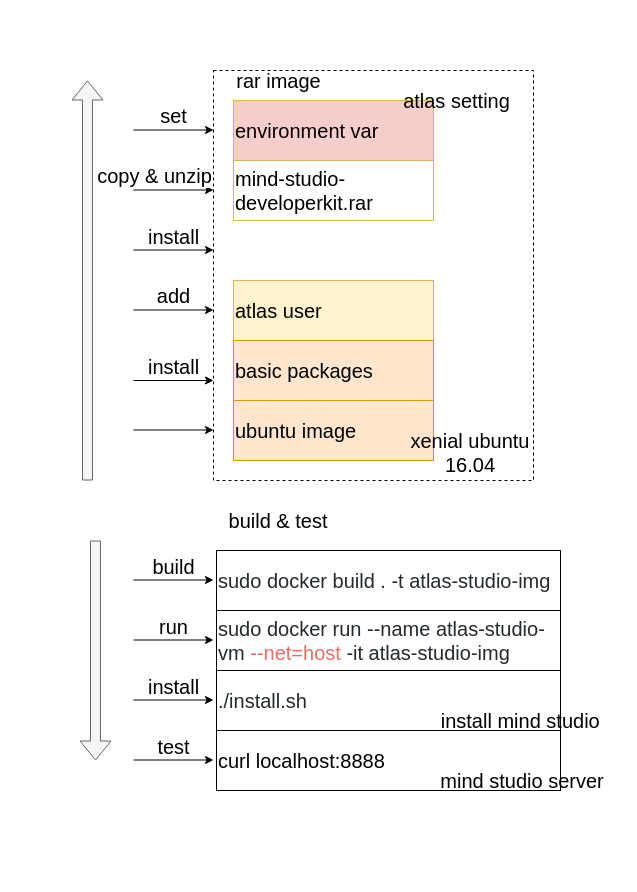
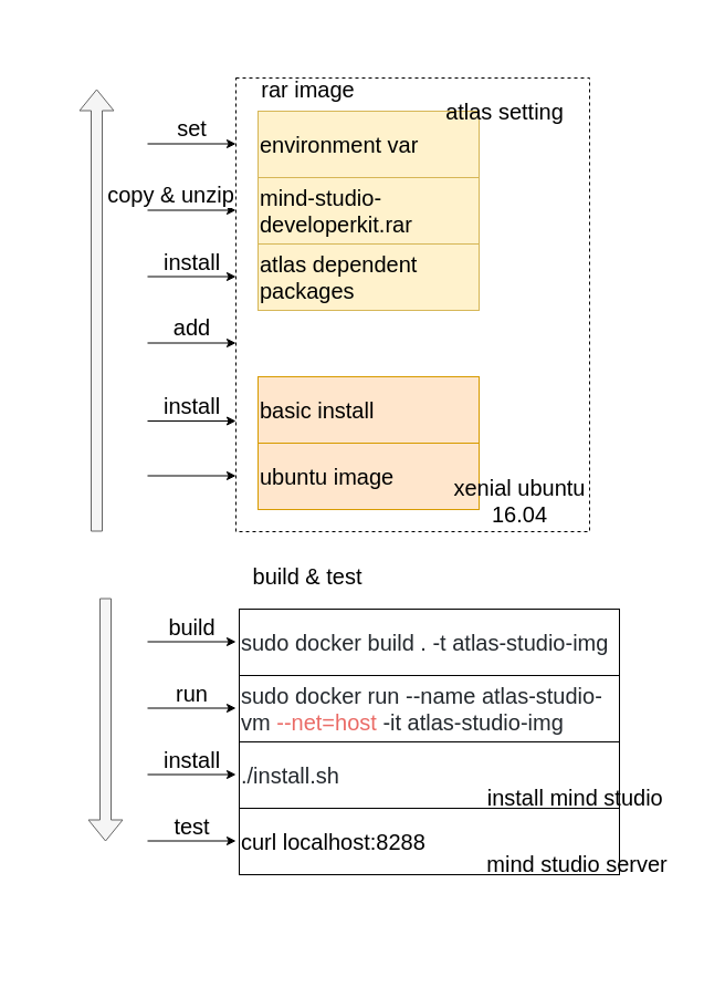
  <mxCell id="0" />
  <mxCell id="1" parent="0" />
  <mxCell id="2" value="" style="rounded=0;whiteSpace=wrap;html=1;strokeColor=#FFFFFF;" vertex="1" parent="1"><mxGeometry x="20" y="20" width="590" height="850" as="geometry" /></mxCell>
  <mxCell id="3" value="" style="rounded=0;whiteSpace=wrap;html=1;align=left;dashed=1;fontSize=20;" vertex="1" parent="1"><mxGeometry x="213" y="70" width="320" height="410" as="geometry" /></mxCell>
- <mxCell id="4" value="atlas user" style="rounded=0;whiteSpace=wrap;html=1;align=left;fillColor=#fff2cc;strokeColor=#d6b656;fontSize=20;" vertex="1" parent="1"><mxGeometry x="233" y="280" width="200" height="60" as="geometry" /></mxCell>
  <mxCell id="5" value="" style="endArrow=classic;html=1;fontSize=20;" edge="1" parent="1"><mxGeometry width="50" height="50" relative="1" as="geometry"><mxPoint x="133" y="429.5" as="sourcePoint" /><mxPoint x="213" y="429.5" as="targetPoint" /></mxGeometry></mxCell>
  <mxCell id="6" value="" style="shape=flexArrow;endArrow=classic;html=1;fillColor=#f5f5f5;strokeColor=#666666;fontSize=20;" edge="1" parent="1"><mxGeometry width="50" height="50" relative="1" as="geometry"><mxPoint x="87" y="480" as="sourcePoint" /><mxPoint x="87" y="80" as="targetPoint" /></mxGeometry></mxCell>
- <mxCell id="7" value="mind-studio-developerkit.rar" style="rounded=0;whiteSpace=wrap;html=1;align=left;fillColor=#ffffff;strokeColor=#d6b656;fontSize=20;" vertex="1" parent="1"><mxGeometry x="233" y="160" width="200" height="60" as="geometry" /></mxCell>
- <mxCell id="8" value="environment var" style="rounded=0;whiteSpace=wrap;html=1;align=left;fillColor=#f8cecc;strokeColor=#d6b656;fontSize=20;" vertex="1" parent="1"><mxGeometry x="233" y="100" width="200" height="60" as="geometry" /></mxCell>
+ <mxCell id="7" value="mind-studio-developerkit.rar" style="rounded=0;whiteSpace=wrap;html=1;align=left;fillColor=#fff2cc;strokeColor=#d6b656;fontSize=20;" vertex="1" parent="1"><mxGeometry x="233" y="160" width="200" height="60" as="geometry" /></mxCell>
+ <mxCell id="8" value="environment var" style="rounded=0;whiteSpace=wrap;html=1;align=left;fillColor=#fff2cc;strokeColor=#d6b656;fontSize=20;" vertex="1" parent="1"><mxGeometry x="233" y="100" width="200" height="60" as="geometry" /></mxCell>
  <mxCell id="9" value="ubuntu image" style="rounded=0;whiteSpace=wrap;html=1;align=left;fillColor=#ffe6cc;strokeColor=#d79b00;fontSize=20;" vertex="1" parent="1"><mxGeometry x="233" y="400" width="200" height="60" as="geometry" /></mxCell>
- <mxCell id="10" value="basic packages" style="rounded=0;whiteSpace=wrap;html=1;align=left;fillColor=#ffe6cc;strokeColor=#d79b00;fontSize=20;" vertex="1" parent="1"><mxGeometry x="233" y="340" width="200" height="60" as="geometry" /></mxCell>
+ <mxCell id="10" value="basic install" style="rounded=0;whiteSpace=wrap;html=1;align=left;fillColor=#ffe6cc;strokeColor=#d79b00;fontSize=20;" vertex="1" parent="1"><mxGeometry x="233" y="340" width="200" height="60" as="geometry" /></mxCell>
+ <mxCell id="11" value="atlas dependent packages" style="rounded=0;whiteSpace=wrap;html=1;align=left;fillColor=#fff2cc;strokeColor=#d6b656;fontSize=20;" vertex="1" parent="1"><mxGeometry x="233" y="220" width="200" height="60" as="geometry" /></mxCell>
  <mxCell id="12" value="rar image" style="text;html=1;strokeColor=none;fillColor=none;align=center;verticalAlign=middle;whiteSpace=wrap;rounded=0;dashed=1;fontSize=20;" vertex="1" parent="1"><mxGeometry x="210" y="70" width="137" height="20" as="geometry" /></mxCell>
  <mxCell id="13" value="" style="endArrow=classic;html=1;fontSize=20;" edge="1" parent="1"><mxGeometry width="50" height="50" relative="1" as="geometry"><mxPoint x="133" y="380" as="sourcePoint" /><mxPoint x="213" y="380" as="targetPoint" /></mxGeometry></mxCell>
  <mxCell id="14" value="install" style="text;html=1;resizable=0;points=[];align=center;verticalAlign=middle;labelBackgroundColor=#ffffff;fontSize=20;" vertex="1" connectable="0" parent="13"><mxGeometry x="-0.425" y="2" relative="1" as="geometry"><mxPoint x="16" y="-13" as="offset" /></mxGeometry></mxCell>
  <mxCell id="15" value="xenial ubuntu 16.04" style="text;html=1;strokeColor=none;fillColor=none;align=center;verticalAlign=middle;whiteSpace=wrap;rounded=0;dashed=1;fontSize=20;" vertex="1" parent="1"><mxGeometry x="388" y="442" width="164" height="20" as="geometry" /></mxCell>
  <mxCell id="16" value="" style="endArrow=classic;html=1;fontSize=20;" edge="1" parent="1"><mxGeometry width="50" height="50" relative="1" as="geometry"><mxPoint x="133" y="309.5" as="sourcePoint" /><mxPoint x="213" y="309.5" as="targetPoint" /></mxGeometry></mxCell>
  <mxCell id="17" value="add" style="text;html=1;resizable=0;points=[];align=center;verticalAlign=middle;labelBackgroundColor=#ffffff;fontSize=20;" vertex="1" connectable="0" parent="16"><mxGeometry x="-0.425" y="2" relative="1" as="geometry"><mxPoint x="16" y="-13" as="offset" /></mxGeometry></mxCell>
  <mxCell id="18" value="" style="endArrow=classic;html=1;fontSize=20;" edge="1" parent="1"><mxGeometry width="50" height="50" relative="1" as="geometry"><mxPoint x="133" y="249.5" as="sourcePoint" /><mxPoint x="213" y="249.5" as="targetPoint" /></mxGeometry></mxCell>
  <mxCell id="19" value="install" style="text;html=1;resizable=0;points=[];align=center;verticalAlign=middle;labelBackgroundColor=#ffffff;fontSize=20;" vertex="1" connectable="0" parent="18"><mxGeometry x="-0.425" y="2" relative="1" as="geometry"><mxPoint x="16" y="-12" as="offset" /></mxGeometry></mxCell>
  <mxCell id="20" value="" style="endArrow=classic;html=1;fontSize=20;" edge="1" parent="1"><mxGeometry width="50" height="50" relative="1" as="geometry"><mxPoint x="133" y="189.5" as="sourcePoint" /><mxPoint x="213" y="189.5" as="targetPoint" /></mxGeometry></mxCell>
  <mxCell id="21" value="copy &amp;amp; unzip" style="text;html=1;resizable=0;points=[];align=center;verticalAlign=middle;labelBackgroundColor=#ffffff;fontSize=20;" vertex="1" connectable="0" parent="20"><mxGeometry x="-0.425" y="2" relative="1" as="geometry"><mxPoint x="-3" y="-13" as="offset" /></mxGeometry></mxCell>
  <mxCell id="22" value="" style="endArrow=classic;html=1;fontSize=20;" edge="1" parent="1"><mxGeometry width="50" height="50" relative="1" as="geometry"><mxPoint x="133" y="129.5" as="sourcePoint" /><mxPoint x="213" y="129.5" as="targetPoint" /></mxGeometry></mxCell>
  <mxCell id="23" value="set" style="text;html=1;resizable=0;points=[];align=center;verticalAlign=middle;labelBackgroundColor=#ffffff;fontSize=20;" vertex="1" connectable="0" parent="22"><mxGeometry x="-0.425" y="2" relative="1" as="geometry"><mxPoint x="16" y="-13" as="offset" /></mxGeometry></mxCell>
  <mxCell id="24" value="atlas setting" style="text;html=1;strokeColor=none;fillColor=none;align=center;verticalAlign=middle;whiteSpace=wrap;rounded=0;dashed=1;fontSize=20;" vertex="1" parent="1"><mxGeometry x="393" y="90" width="127" height="20" as="geometry" /></mxCell>
  <mxCell id="25" value="" style="shape=flexArrow;endArrow=classic;html=1;fillColor=#f5f5f5;strokeColor=#666666;fontSize=20;" edge="1" parent="1"><mxGeometry width="50" height="50" relative="1" as="geometry"><mxPoint x="95" y="540" as="sourcePoint" /><mxPoint x="95" y="760" as="targetPoint" /></mxGeometry></mxCell>
  <mxCell id="26" value="&lt;span style=&quot;color: rgb(36, 41, 46); font-size: 20px; background-color: rgb(255, 255, 255);&quot;&gt;sudo docker run --name atlas-studio-vm &lt;/span&gt;&lt;span style=&quot;font-size: 20px; background-color: rgb(255, 255, 255);&quot;&gt;&lt;font color=&quot;#ea6b66&quot; style=&quot;font-size: 20px;&quot;&gt;--net=host&lt;/font&gt;&lt;/span&gt;&lt;span style=&quot;color: rgb(36, 41, 46); font-size: 20px; background-color: rgb(255, 255, 255);&quot;&gt; -it atlas-studio-img&lt;/span&gt;" style="rounded=0;whiteSpace=wrap;html=1;align=left;fontSize=20;" vertex="1" parent="1"><mxGeometry x="216" y="610" width="344" height="60" as="geometry" /></mxCell>
  <mxCell id="27" value="&lt;span style=&quot;color: rgb(36, 41, 46); font-size: 20px; background-color: rgb(255, 255, 255);&quot;&gt;sudo docker build . -t atlas-studio-img&lt;/span&gt;" style="rounded=0;whiteSpace=wrap;html=1;align=left;fontSize=20;" vertex="1" parent="1"><mxGeometry x="216" y="550" width="344" height="60" as="geometry" /></mxCell>
- <mxCell id="28" value="curl localhost:8888" style="rounded=0;whiteSpace=wrap;html=1;align=left;fontSize=20;" vertex="1" parent="1"><mxGeometry x="216" y="730" width="344" height="60" as="geometry" /></mxCell>
+ <mxCell id="28" value="curl localhost:8288" style="rounded=0;whiteSpace=wrap;html=1;align=left;fontSize=20;" vertex="1" parent="1"><mxGeometry x="216" y="730" width="344" height="60" as="geometry" /></mxCell>
  <mxCell id="29" value="&lt;span style=&quot;color: rgb(36, 41, 46); font-size: 20px; background-color: rgb(255, 255, 255);&quot;&gt;./install.sh&lt;/span&gt;" style="rounded=0;whiteSpace=wrap;html=1;align=left;fontSize=20;" vertex="1" parent="1"><mxGeometry x="216" y="670" width="344" height="60" as="geometry" /></mxCell>
  <mxCell id="30" value="mind studio server" style="text;html=1;strokeColor=none;fillColor=none;align=center;verticalAlign=middle;whiteSpace=wrap;rounded=0;dashed=1;fontSize=20;" vertex="1" parent="1"><mxGeometry x="435" y="770" width="174" height="20" as="geometry" /></mxCell>
  <mxCell id="31" value="" style="endArrow=classic;html=1;fontSize=20;" edge="1" parent="1"><mxGeometry width="50" height="50" relative="1" as="geometry"><mxPoint x="133" y="759.5" as="sourcePoint" /><mxPoint x="213" y="759.5" as="targetPoint" /></mxGeometry></mxCell>
  <mxCell id="32" value="test" style="text;html=1;resizable=0;points=[];align=center;verticalAlign=middle;labelBackgroundColor=#ffffff;fontSize=20;" vertex="1" connectable="0" parent="31"><mxGeometry x="-0.425" y="2" relative="1" as="geometry"><mxPoint x="16" y="-12" as="offset" /></mxGeometry></mxCell>
  <mxCell id="33" value="" style="endArrow=classic;html=1;fontSize=20;" edge="1" parent="1"><mxGeometry width="50" height="50" relative="1" as="geometry"><mxPoint x="133" y="699.5" as="sourcePoint" /><mxPoint x="213" y="699.5" as="targetPoint" /></mxGeometry></mxCell>
  <mxCell id="34" value="install" style="text;html=1;resizable=0;points=[];align=center;verticalAlign=middle;labelBackgroundColor=#ffffff;fontSize=20;" vertex="1" connectable="0" parent="33"><mxGeometry x="-0.425" y="2" relative="1" as="geometry"><mxPoint x="16" y="-12" as="offset" /></mxGeometry></mxCell>
  <mxCell id="35" value="" style="endArrow=classic;html=1;fontSize=20;" edge="1" parent="1"><mxGeometry width="50" height="50" relative="1" as="geometry"><mxPoint x="133" y="639.5" as="sourcePoint" /><mxPoint x="213" y="639.5" as="targetPoint" /></mxGeometry></mxCell>
  <mxCell id="36" value="run" style="text;html=1;resizable=0;points=[];align=center;verticalAlign=middle;labelBackgroundColor=#ffffff;fontSize=20;" vertex="1" connectable="0" parent="35"><mxGeometry x="-0.425" y="2" relative="1" as="geometry"><mxPoint x="16" y="-12" as="offset" /></mxGeometry></mxCell>
  <mxCell id="37" value="" style="endArrow=classic;html=1;fontSize=20;" edge="1" parent="1"><mxGeometry width="50" height="50" relative="1" as="geometry"><mxPoint x="133" y="579.5" as="sourcePoint" /><mxPoint x="213" y="579.5" as="targetPoint" /></mxGeometry></mxCell>
  <mxCell id="38" value="build" style="text;html=1;resizable=0;points=[];align=center;verticalAlign=middle;labelBackgroundColor=#ffffff;fontSize=20;" vertex="1" connectable="0" parent="37"><mxGeometry x="-0.425" y="2" relative="1" as="geometry"><mxPoint x="16" y="-12" as="offset" /></mxGeometry></mxCell>
  <mxCell id="39" value="build &amp;amp; test" style="text;html=1;strokeColor=none;fillColor=none;align=center;verticalAlign=middle;whiteSpace=wrap;rounded=0;dashed=1;fontSize=20;" vertex="1" parent="1"><mxGeometry x="221" y="510" width="114" height="20" as="geometry" /></mxCell>
  <mxCell id="40" value="install mind studio&amp;nbsp;" style="text;html=1;strokeColor=none;fillColor=none;align=center;verticalAlign=middle;whiteSpace=wrap;rounded=0;dashed=1;fontSize=20;" vertex="1" parent="1"><mxGeometry x="431" y="710" width="184" height="20" as="geometry" /></mxCell>
